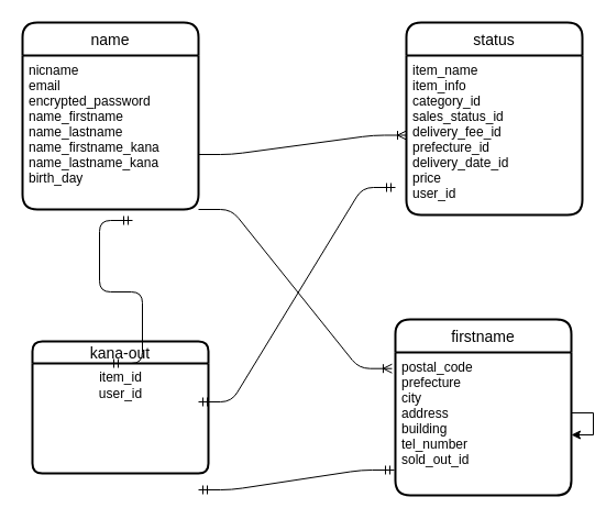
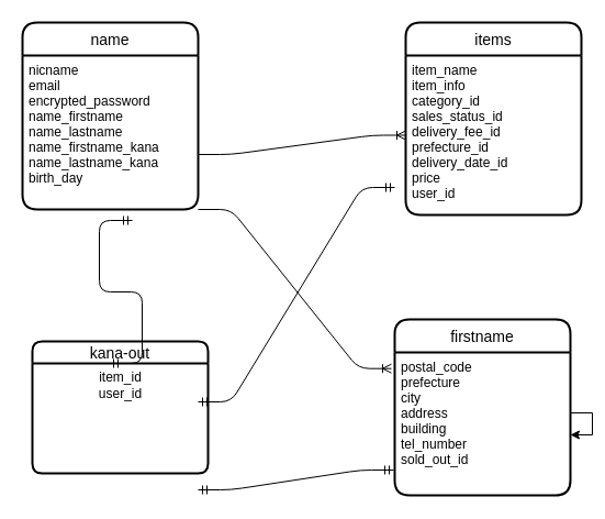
  <mxCell id="0" />
  <mxCell id="1" parent="0" />
  <mxCell id="2" value="name" style="swimlane;childLayout=stackLayout;horizontal=1;startSize=30;horizontalStack=0;rounded=1;fontSize=14;fontStyle=0;strokeWidth=2;resizeParent=0;resizeLast=1;shadow=0;dashed=0;align=center;" parent="1" vertex="1"><mxGeometry x="20" y="20" width="160" height="170" as="geometry" /></mxCell>
  <mxCell id="3" value="nicname &#10;email&#10;encrypted_password&#10;name_firstname&#10;name_lastname&#10;name_firstname_kana&#10;name_lastname_kana&#10;birth_day&#10;" style="align=left;strokeColor=none;fillColor=none;spacingLeft=4;fontSize=12;verticalAlign=top;resizable=0;rotatable=0;part=1;" parent="2" vertex="1"><mxGeometry y="30" width="160" height="140" as="geometry" /></mxCell>
- <mxCell id="4" value="status" style="swimlane;childLayout=stackLayout;horizontal=1;startSize=30;horizontalStack=0;rounded=1;fontSize=14;fontStyle=0;strokeWidth=2;resizeParent=0;resizeLast=1;shadow=0;dashed=0;align=center;" parent="1" vertex="1"><mxGeometry x="369" y="20" width="160" height="175" as="geometry" /></mxCell>
+ <mxCell id="4" value="items" style="swimlane;childLayout=stackLayout;horizontal=1;startSize=30;horizontalStack=0;rounded=1;fontSize=14;fontStyle=0;strokeWidth=2;resizeParent=0;resizeLast=1;shadow=0;dashed=0;align=center;" parent="1" vertex="1"><mxGeometry x="369" y="20" width="160" height="175" as="geometry" /></mxCell>
  <mxCell id="5" value="item_name&#10;item_info&#10;category_id&#10;sales_status_id&#10;delivery_fee_id&#10;prefecture_id&#10;delivery_date_id&#10;price&#10;user_id" style="align=left;strokeColor=none;fillColor=none;spacingLeft=4;fontSize=12;verticalAlign=top;resizable=0;rotatable=0;part=1;" parent="4" vertex="1"><mxGeometry y="30" width="160" height="145" as="geometry" /></mxCell>
  <mxCell id="6" value="firstname" style="swimlane;childLayout=stackLayout;horizontal=1;startSize=30;horizontalStack=0;rounded=1;fontSize=14;fontStyle=0;strokeWidth=2;resizeParent=0;resizeLast=1;shadow=0;dashed=0;align=center;" parent="1" vertex="1"><mxGeometry x="359" y="290" width="160" height="160" as="geometry" /></mxCell>
  <mxCell id="7" value="postal_code&#10;prefecture&#10;city&#10;address&#10;building&#10;tel_number&#10;sold_out_id&#10;" style="align=left;strokeColor=none;fillColor=none;spacingLeft=4;fontSize=12;verticalAlign=top;resizable=0;rotatable=0;part=1;" parent="6" vertex="1"><mxGeometry y="30" width="160" height="130" as="geometry" /></mxCell>
  <mxCell id="8" style="edgeStyle=orthogonalEdgeStyle;rounded=0;orthogonalLoop=1;jettySize=auto;html=1;" parent="6" source="7" target="7" edge="1"><mxGeometry relative="1" as="geometry" /></mxCell>
  <mxCell id="9" value="kana-out" style="swimlane;childLayout=stackLayout;horizontal=1;startSize=20;horizontalStack=0;rounded=1;fontSize=14;fontStyle=0;strokeWidth=2;resizeParent=0;resizeLast=1;shadow=0;dashed=0;align=center;" parent="1" vertex="1"><mxGeometry x="29" y="310" width="160" height="120" as="geometry" /></mxCell>
  <mxCell id="10" value="item_id&lt;br&gt;user_id&lt;br&gt;" style="text;html=1;align=center;verticalAlign=middle;resizable=0;points=[];autosize=1;" parent="1" vertex="1"><mxGeometry x="84" y="335" width="50" height="30" as="geometry" /></mxCell>
  <mxCell id="11" value="" style="edgeStyle=entityRelationEdgeStyle;fontSize=12;html=1;endArrow=ERoneToMany;entryX=0;entryY=0.5;entryDx=0;entryDy=0;" edge="1" parent="1" target="5"><mxGeometry width="100" height="100" relative="1" as="geometry"><mxPoint x="180" y="140" as="sourcePoint" /><mxPoint x="280" y="40" as="targetPoint" /></mxGeometry></mxCell>
  <mxCell id="12" value="" style="edgeStyle=entityRelationEdgeStyle;fontSize=12;html=1;endArrow=ERmandOne;startArrow=ERmandOne;" edge="1" parent="1"><mxGeometry width="100" height="100" relative="1" as="geometry"><mxPoint x="99" y="330" as="sourcePoint" /><mxPoint x="120" y="200" as="targetPoint" /></mxGeometry></mxCell>
  <mxCell id="13" value="" style="edgeStyle=entityRelationEdgeStyle;fontSize=12;html=1;endArrow=ERmandOne;startArrow=ERmandOne;" edge="1" parent="1"><mxGeometry width="100" height="100" relative="1" as="geometry"><mxPoint x="180" y="365" as="sourcePoint" /><mxPoint x="359" y="170" as="targetPoint" /></mxGeometry></mxCell>
  <mxCell id="14" value="" style="edgeStyle=entityRelationEdgeStyle;fontSize=12;html=1;endArrow=ERmandOne;startArrow=ERmandOne;entryX=-0.006;entryY=0.823;entryDx=0;entryDy=0;entryPerimeter=0;" edge="1" parent="1" target="7"><mxGeometry width="100" height="100" relative="1" as="geometry"><mxPoint x="180" y="445" as="sourcePoint" /><mxPoint x="280" y="345" as="targetPoint" /></mxGeometry></mxCell>
  <mxCell id="15" value="" style="edgeStyle=entityRelationEdgeStyle;fontSize=12;html=1;endArrow=ERoneToMany;entryX=-0.019;entryY=0.113;entryDx=0;entryDy=0;entryPerimeter=0;exitX=1;exitY=1;exitDx=0;exitDy=0;" edge="1" parent="1" source="3" target="7"><mxGeometry width="100" height="100" relative="1" as="geometry"><mxPoint x="249" y="430" as="sourcePoint" /><mxPoint x="349" y="330" as="targetPoint" /></mxGeometry></mxCell>
